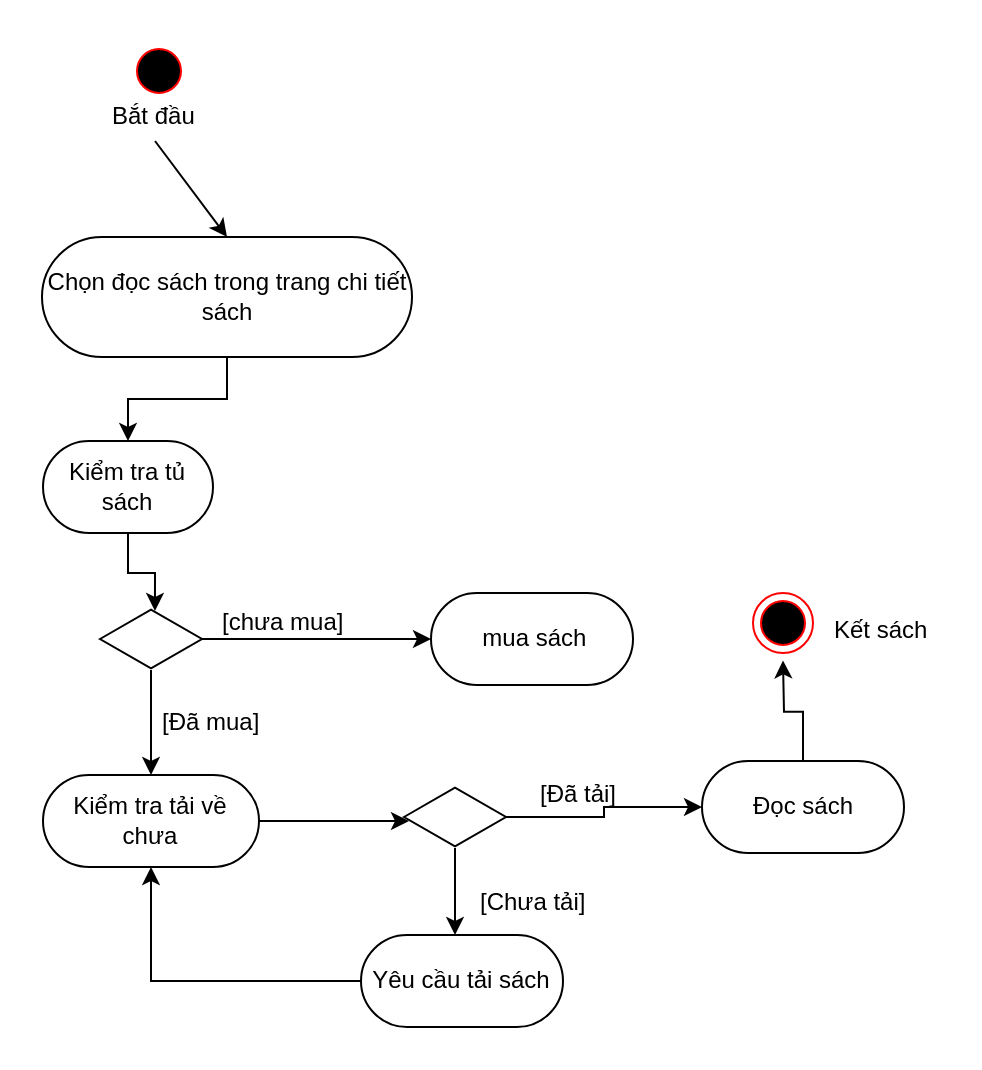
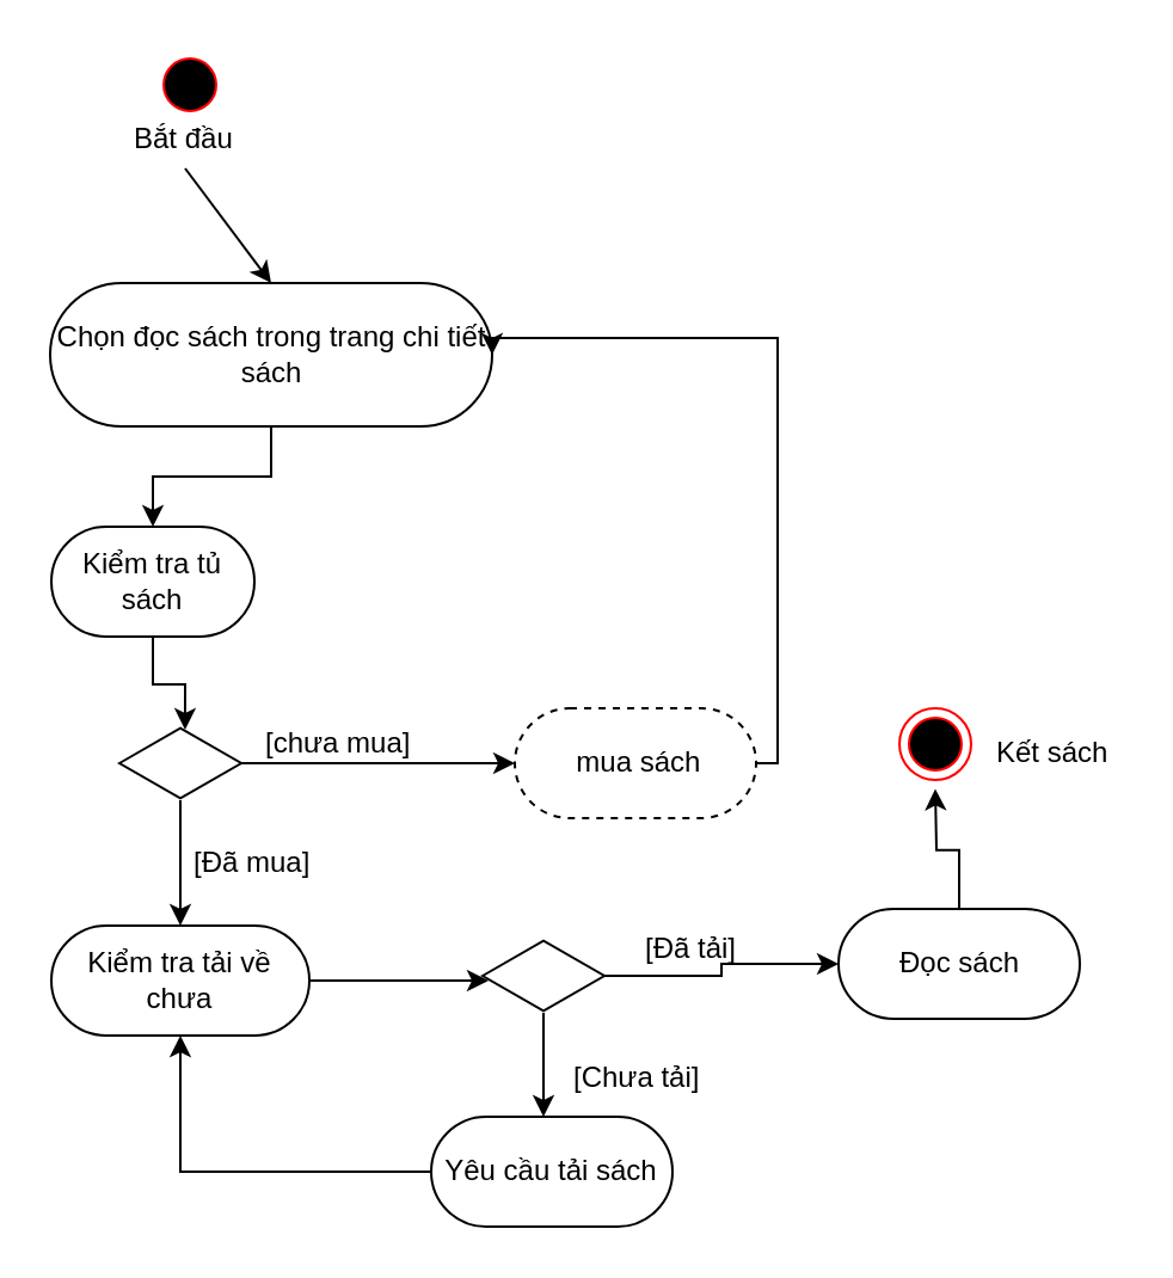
  <mxCell id="0" />
  <mxCell id="1" parent="0" />
  <mxCell id="2" value="băt" style="ellipse;html=1;shape=startState;fillColor=#000000;strokeColor=#ff0000;" vertex="1" parent="1"><mxGeometry x="64" y="20" width="30" height="30" as="geometry" /></mxCell>
  <mxCell id="3" value="" style="ellipse;html=1;shape=endState;fillColor=#000000;strokeColor=#ff0000;" vertex="1" parent="1"><mxGeometry x="376" y="296" width="30" height="30" as="geometry" /></mxCell>
  <mxCell id="4" style="edgeStyle=orthogonalEdgeStyle;rounded=0;orthogonalLoop=1;jettySize=auto;html=1;entryX=0.5;entryY=0;entryDx=0;entryDy=0;" edge="1" parent="1" source="5" target="10"><mxGeometry relative="1" as="geometry"><mxPoint x="75" y="215" as="targetPoint" /></mxGeometry></mxCell>
  <mxCell id="5" value="Chọn đọc sách trong trang chi tiết sách" style="rounded=1;whiteSpace=wrap;html=1;arcSize=50;" vertex="1" parent="1"><mxGeometry x="20.5" y="118" width="185" height="60" as="geometry" /></mxCell>
  <mxCell id="6" style="edgeStyle=orthogonalEdgeStyle;rounded=0;orthogonalLoop=1;jettySize=auto;html=1;entryX=0;entryY=0.5;entryDx=0;entryDy=0;" edge="1" parent="1" source="8" target="12"><mxGeometry relative="1" as="geometry" /></mxCell>
  <mxCell id="7" style="edgeStyle=orthogonalEdgeStyle;rounded=0;orthogonalLoop=1;jettySize=auto;html=1;entryX=0.5;entryY=0;entryDx=0;entryDy=0;" edge="1" parent="1" source="8" target="14"><mxGeometry relative="1" as="geometry" /></mxCell>
  <mxCell id="8" value="" style="html=1;whiteSpace=wrap;aspect=fixed;shape=isoRectangle;" vertex="1" parent="1"><mxGeometry x="49.5" y="303.5" width="51" height="31" as="geometry" /></mxCell>
  <mxCell id="9" style="edgeStyle=orthogonalEdgeStyle;rounded=0;orthogonalLoop=1;jettySize=auto;html=1;entryX=0.539;entryY=0.048;entryDx=0;entryDy=0;entryPerimeter=0;" edge="1" parent="1" source="10" target="8"><mxGeometry relative="1" as="geometry" /></mxCell>
  <mxCell id="10" value="Kiểm tra tủ sách" style="rounded=1;whiteSpace=wrap;html=1;arcSize=50;" vertex="1" parent="1"><mxGeometry x="21" y="220" width="85" height="46" as="geometry" /></mxCell>
- <mxCell id="12" value="&amp;nbsp;mua sách" style="rounded=1;whiteSpace=wrap;html=1;arcSize=50;" vertex="1" parent="1"><mxGeometry x="215" y="296" width="101" height="46" as="geometry" /></mxCell>
+ <mxCell id="11" style="edgeStyle=orthogonalEdgeStyle;rounded=0;orthogonalLoop=1;jettySize=auto;html=1;entryX=1;entryY=0.5;entryDx=0;entryDy=0;" edge="1" parent="1" source="12" target="5"><mxGeometry relative="1" as="geometry"><mxPoint x="394" y="319" as="targetPoint" /><Array as="points"><mxPoint x="325" y="319" /><mxPoint x="325" y="141" /></Array></mxGeometry></mxCell>
+ <mxCell id="12" value="&amp;nbsp;mua sách" style="rounded=1;whiteSpace=wrap;html=1;arcSize=50;dashed=1;" vertex="1" parent="1"><mxGeometry x="215" y="296" width="101" height="46" as="geometry" /></mxCell>
  <mxCell id="13" style="edgeStyle=orthogonalEdgeStyle;rounded=0;orthogonalLoop=1;jettySize=auto;html=1;entryX=0.049;entryY=0.565;entryDx=0;entryDy=0;entryPerimeter=0;" edge="1" parent="1" source="14" target="24"><mxGeometry relative="1" as="geometry" /></mxCell>
  <mxCell id="14" value="Kiểm tra tải về chưa" style="rounded=1;whiteSpace=wrap;html=1;arcSize=50;" vertex="1" parent="1"><mxGeometry x="21" y="387" width="108" height="46" as="geometry" /></mxCell>
  <mxCell id="15" value="[chưa mua]" style="text;html=1;resizable=0;points=[];autosize=1;align=left;verticalAlign=top;spacingTop=-4;" vertex="1" parent="1"><mxGeometry x="109" y="301" width="71" height="14" as="geometry" /></mxCell>
  <mxCell id="16" value="[Đã mua]" style="text;html=1;resizable=0;points=[];autosize=1;align=left;verticalAlign=top;spacingTop=-4;" vertex="1" parent="1"><mxGeometry x="79" y="351" width="59" height="14" as="geometry" /></mxCell>
  <mxCell id="17" value="Bắt đầu" style="text;html=1;resizable=0;points=[];autosize=1;align=left;verticalAlign=top;spacingTop=-4;" vertex="1" parent="1"><mxGeometry x="53.5" y="48" width="51" height="14" as="geometry" /></mxCell>
  <mxCell id="18" value="" style="endArrow=classic;html=1;entryX=0.5;entryY=0;entryDx=0;entryDy=0;" edge="1" parent="1" target="5"><mxGeometry width="50" height="50" relative="1" as="geometry"><mxPoint x="77" y="70" as="sourcePoint" /><mxPoint x="216" y="-79" as="targetPoint" /></mxGeometry></mxCell>
  <mxCell id="19" value="Kết sách" style="text;html=1;resizable=0;points=[];autosize=1;align=left;verticalAlign=top;spacingTop=-4;" vertex="1" parent="1"><mxGeometry x="414.5" y="305" width="54" height="14" as="geometry" /></mxCell>
  <mxCell id="20" style="edgeStyle=orthogonalEdgeStyle;rounded=0;orthogonalLoop=1;jettySize=auto;html=1;" edge="1" parent="1" source="21"><mxGeometry relative="1" as="geometry"><mxPoint x="391" y="329.724" as="targetPoint" /></mxGeometry></mxCell>
  <mxCell id="21" value="Đọc sách" style="rounded=1;whiteSpace=wrap;html=1;arcSize=50;" vertex="1" parent="1"><mxGeometry x="350.5" y="380" width="101" height="46" as="geometry" /></mxCell>
  <mxCell id="22" style="edgeStyle=orthogonalEdgeStyle;rounded=0;orthogonalLoop=1;jettySize=auto;html=1;" edge="1" parent="1" source="24" target="21"><mxGeometry relative="1" as="geometry" /></mxCell>
  <mxCell id="23" style="edgeStyle=orthogonalEdgeStyle;rounded=0;orthogonalLoop=1;jettySize=auto;html=1;" edge="1" parent="1" source="24"><mxGeometry relative="1" as="geometry"><mxPoint x="227" y="466.966" as="targetPoint" /></mxGeometry></mxCell>
  <mxCell id="24" value="" style="html=1;whiteSpace=wrap;aspect=fixed;shape=isoRectangle;" vertex="1" parent="1"><mxGeometry x="201.5" y="392.5" width="51" height="31" as="geometry" /></mxCell>
  <mxCell id="25" value="[Đã tải]" style="text;html=1;resizable=0;points=[];autosize=1;align=left;verticalAlign=top;spacingTop=-4;" vertex="1" parent="1"><mxGeometry x="268" y="387" width="48" height="14" as="geometry" /></mxCell>
  <mxCell id="26" style="edgeStyle=orthogonalEdgeStyle;rounded=0;orthogonalLoop=1;jettySize=auto;html=1;entryX=0.5;entryY=1;entryDx=0;entryDy=0;" edge="1" parent="1" source="27" target="14"><mxGeometry relative="1" as="geometry" /></mxCell>
  <mxCell id="27" value="Yêu cầu tải sách" style="rounded=1;whiteSpace=wrap;html=1;arcSize=50;" vertex="1" parent="1"><mxGeometry x="180" y="467" width="101" height="46" as="geometry" /></mxCell>
  <mxCell id="28" value="[Chưa tải]" style="text;html=1;resizable=0;points=[];autosize=1;align=left;verticalAlign=top;spacingTop=-4;" vertex="1" parent="1"><mxGeometry x="238" y="441" width="63" height="14" as="geometry" /></mxCell>
